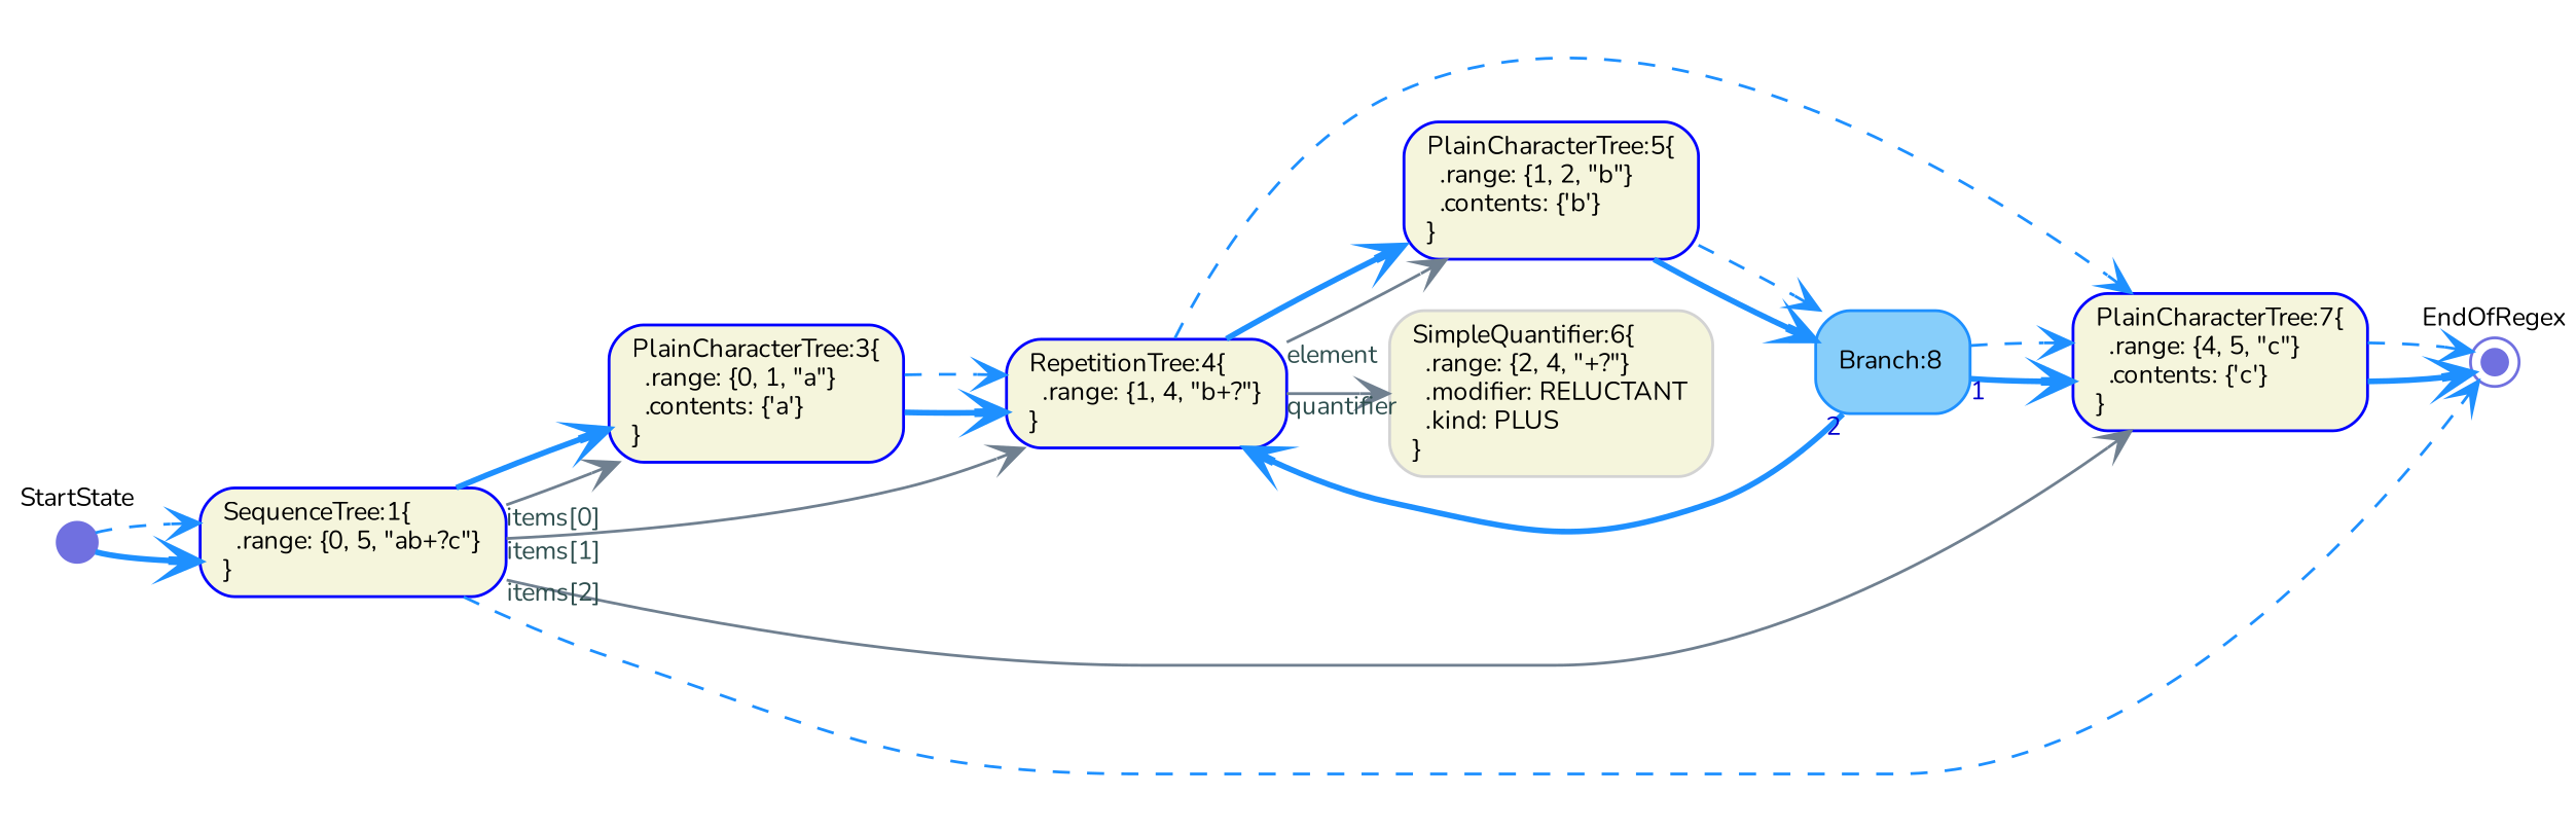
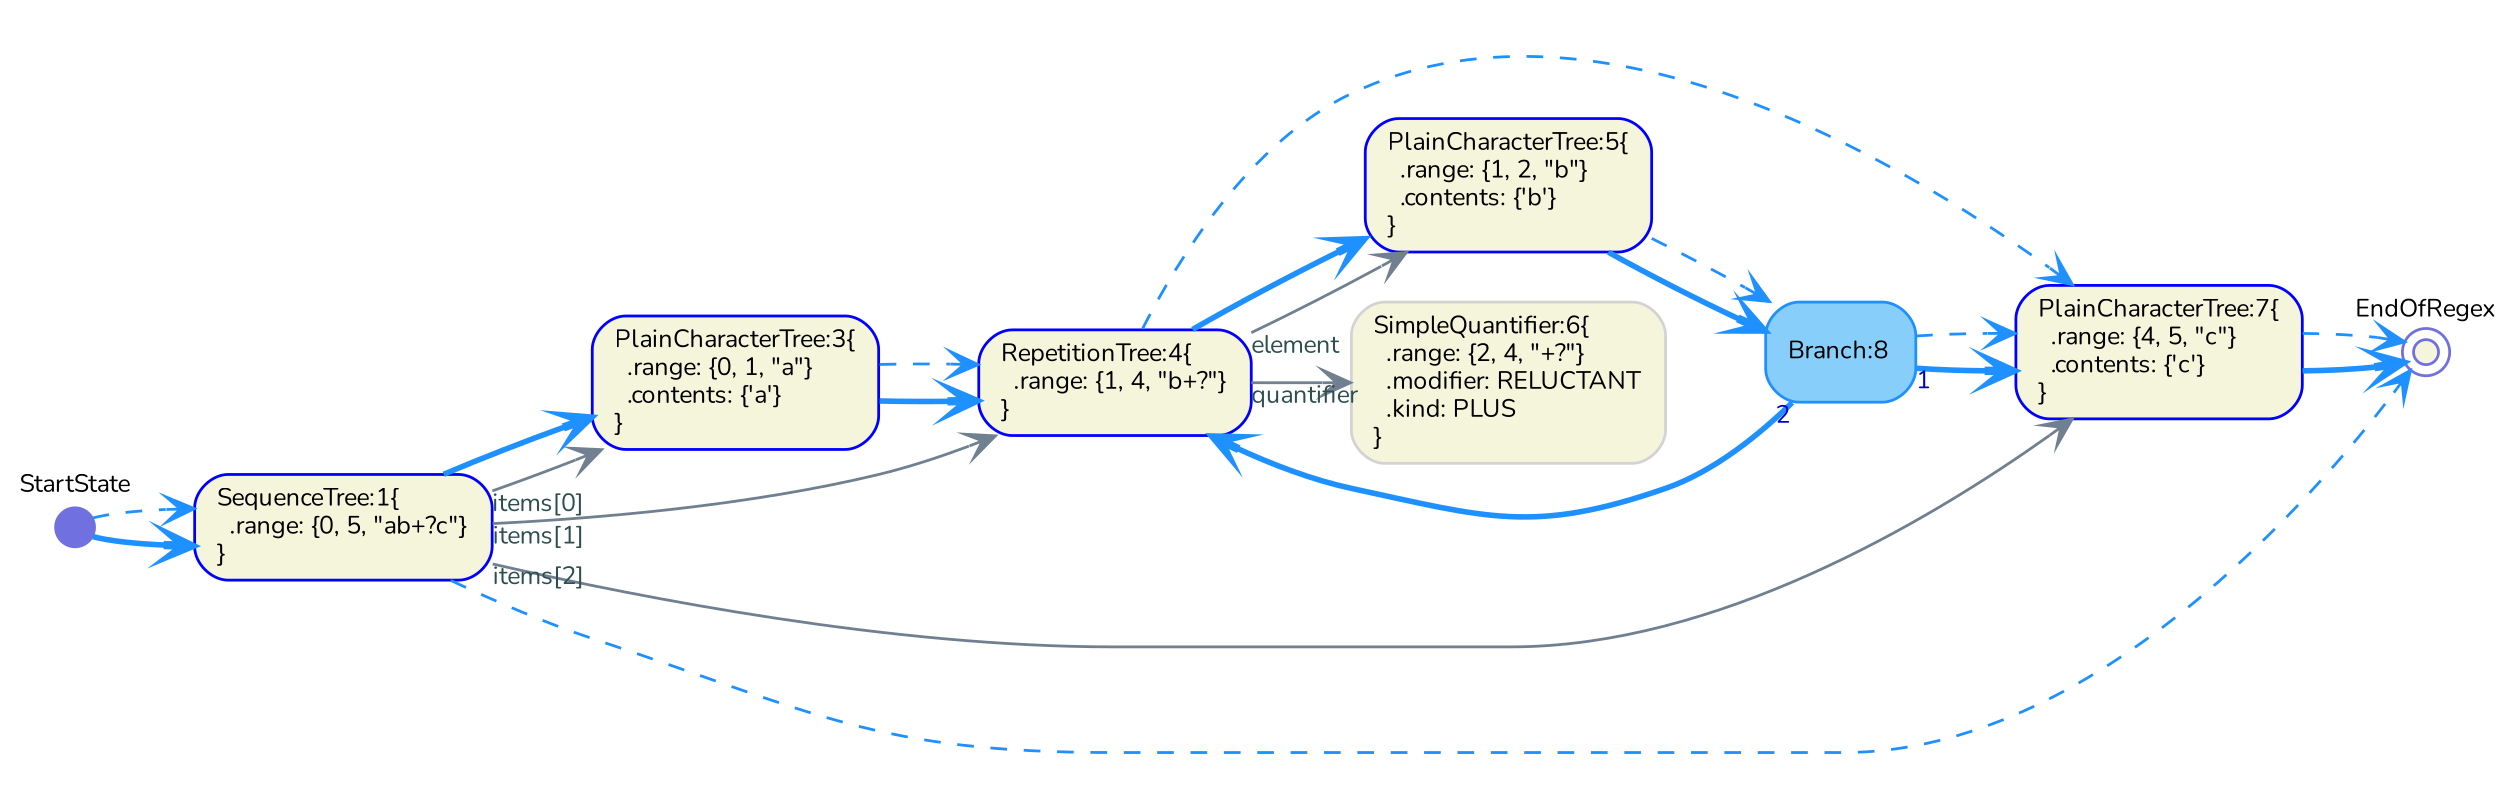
  digraph {
    fontname=Nunito
    fontsize=11
    rankdir=LR
    node [color=Blue fillcolor=Beige fixedsize=false fontname=Nunito fontsize=9 shape=box style="rounded,filled"]
    edge [arrowhead=vee arrowtail=none color=DodgerBlue dir=both fontcolor=MediumBlue fontname=Nunito fontsize=9 style=bold]
    n1 [label="SequenceTree:1\{\l  .range: \{0, 5, \"ab+?c\"\}\l\}\l" width=0.75]
    n2 [label="PlainCharacterTree:3\{\l  .range: \{0, 1, \"a\"\}\l  .contents: \{'a'\}\l\}\l" width=0.75]
    n3 [label="RepetitionTree:4\{\l  .range: \{1, 4, \"b+?\"\}\l\}\l" width=0.75]
    n4 [label="PlainCharacterTree:7\{\l  .range: \{4, 5, \"c\"\}\l  .contents: \{'c'\}\l\}\l" width=0.75]
-   n5 [color="#7070E0" fillcolor="#7070E0" fixedsize=true label="EndOfRegex\l\l\l\l" shape=doublecircle width=0.12]
+   n5 [color="#7070E0" fixedsize=true label="EndOfRegex\l\l\l\l" shape=doublecircle width=0.12]
    n6 [label="PlainCharacterTree:5\{\l  .range: \{1, 2, \"b\"\}\l  .contents: \{'b'\}\l\}\l" width=0.75]
    n7 [color=LightGray label="SimpleQuantifier:6\{\l  .range: \{2, 4, \"+?\"\}\l  .modifier: RELUCTANT\l  .kind: PLUS\l\}\l" width=0.75]
    n8 [color=DodgerBlue fillcolor=LightSkyBlue label="Branch:8\l" width=0.75]
    n9 [color="#7070E0" fillcolor="#7070E0" fixedsize=true label="StartState\l\l\l\l" shape=circle width=0.20]
    n1 -> n2 [color=SlateGray fontcolor=DarkSlateGray style=solid taillabel="items[0]"]
    n1 -> n2
    n1 -> n3 [color=SlateGray fontcolor=DarkSlateGray style=solid taillabel="items[1]"]
    n1 -> n4 [color=SlateGray fontcolor=DarkSlateGray style=solid taillabel="items[2]"]
    n1 -> n5 [style=dashed]
    n2 -> n3
    n2 -> n3 [style=dashed]
    n3 -> n4 [style=dashed]
    n3 -> n6 [color=SlateGray fontcolor=DarkSlateGray style=solid taillabel=element]
    n3 -> n6
    n3 -> n7 [color=SlateGray fontcolor=DarkSlateGray style=solid taillabel=quantifier]
    n4 -> n5
    n4 -> n5 [style=dashed]
    n6 -> n8
    n6 -> n8 [style=dashed]
    n8 -> n3 [taillabel=2]
    n8 -> n4 [taillabel=1]
    n8 -> n4 [style=dashed]
    n9 -> n1
    n9 -> n1 [style=dashed]
  }
